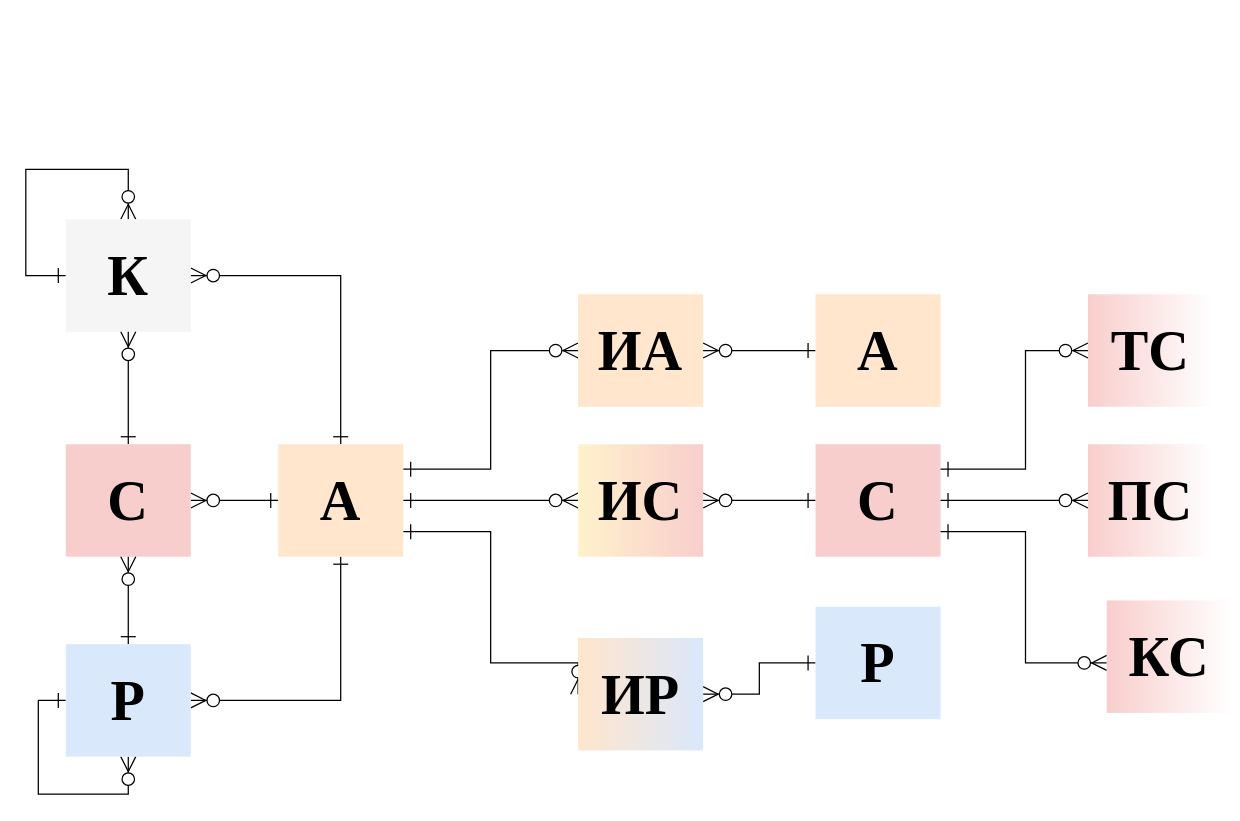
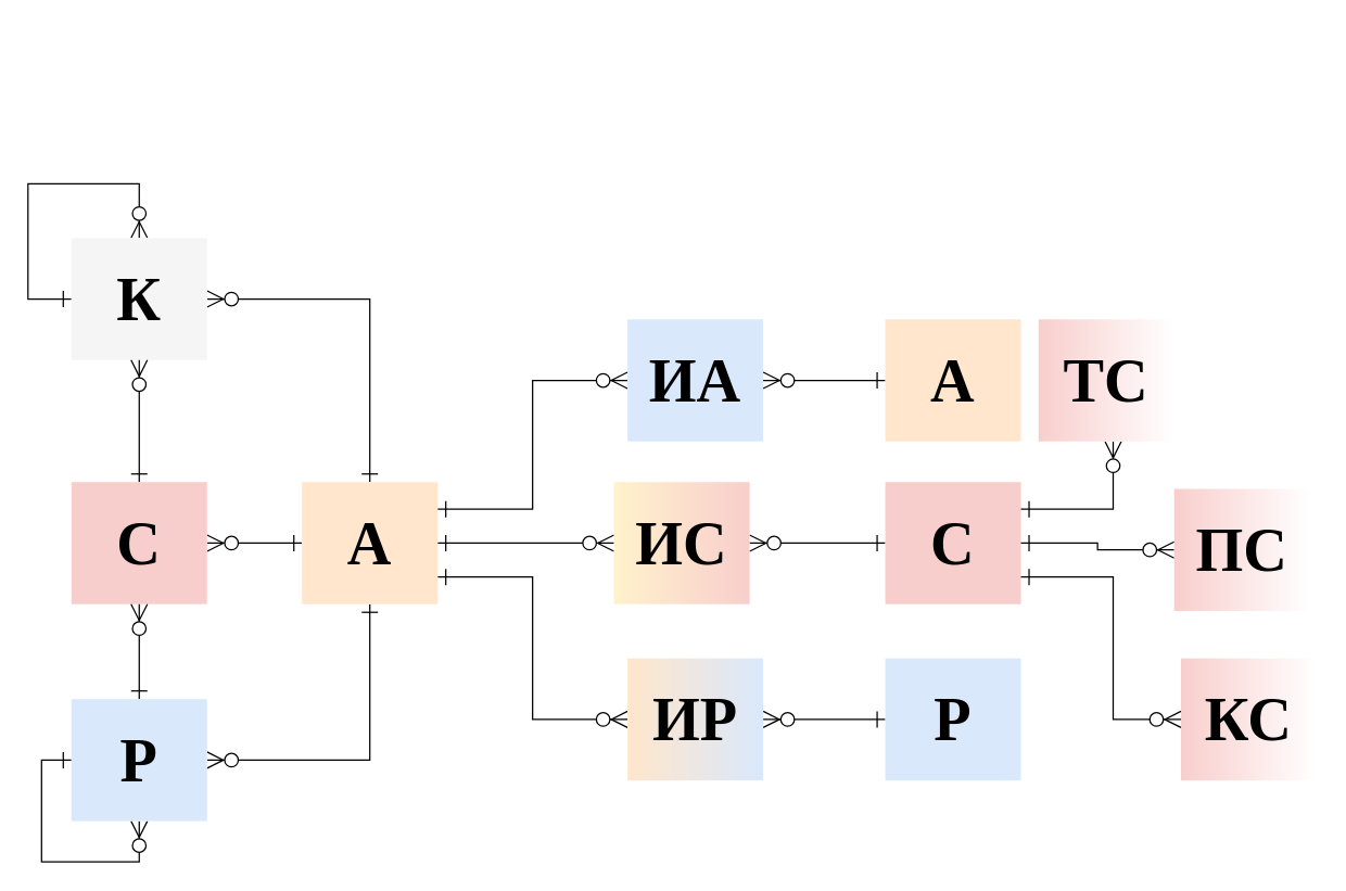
  <mxCell id="0" />
  <mxCell id="1" parent="0" />
  <mxCell id="2" style="edgeStyle=orthogonalEdgeStyle;rounded=0;jumpSize=6;orthogonalLoop=1;jettySize=auto;html=1;entryX=1;entryY=0.5;entryDx=0;entryDy=0;startArrow=ERone;startFill=0;startSize=10;endArrow=ERzeroToMany;endFill=1;endSize=10;targetPerimeterSpacing=0;strokeWidth=1;" parent="1" source="3" target="15" edge="1"><mxGeometry relative="1" as="geometry" /></mxCell>
  <mxCell id="3" value="&lt;font face=&quot;Verdana&quot; size=&quot;1&quot;&gt;&lt;b style=&quot;font-size: 45px&quot;&gt;Р&lt;/b&gt;&lt;/font&gt;" style="rounded=0;whiteSpace=wrap;html=1;fillColor=#DAE8FC;strokeColor=none;" parent="1" vertex="1"><mxGeometry x="652" y="485" width="100" height="90" as="geometry" /></mxCell>
  <mxCell id="4" style="edgeStyle=orthogonalEdgeStyle;rounded=0;jumpSize=6;orthogonalLoop=1;jettySize=auto;html=1;entryX=1;entryY=0.5;entryDx=0;entryDy=0;startArrow=ERone;startFill=0;startSize=10;endArrow=ERzeroToMany;endFill=1;endSize=10;targetPerimeterSpacing=0;strokeWidth=1;" parent="1" source="10" target="24" edge="1"><mxGeometry relative="1" as="geometry"><Array as="points"><mxPoint x="272" y="560" /></Array></mxGeometry></mxCell>
  <mxCell id="5" style="edgeStyle=orthogonalEdgeStyle;rounded=0;jumpSize=6;orthogonalLoop=1;jettySize=auto;html=1;entryX=1;entryY=0.5;entryDx=0;entryDy=0;startArrow=ERone;startFill=0;startSize=10;endArrow=ERzeroToMany;endFill=1;endSize=10;targetPerimeterSpacing=0;strokeWidth=1;" parent="1" source="10" target="21" edge="1"><mxGeometry relative="1" as="geometry" /></mxCell>
  <mxCell id="6" style="edgeStyle=orthogonalEdgeStyle;rounded=0;jumpSize=6;orthogonalLoop=1;jettySize=auto;html=1;entryX=1;entryY=0.5;entryDx=0;entryDy=0;startArrow=ERone;startFill=0;startSize=10;endArrow=ERzeroToMany;endFill=1;endSize=10;targetPerimeterSpacing=0;strokeWidth=1;" parent="1" source="10" target="14" edge="1"><mxGeometry relative="1" as="geometry"><Array as="points"><mxPoint x="272" y="220" /></Array></mxGeometry></mxCell>
  <mxCell id="7" style="edgeStyle=orthogonalEdgeStyle;rounded=0;jumpSize=6;orthogonalLoop=1;jettySize=auto;html=1;entryX=0;entryY=0.5;entryDx=0;entryDy=0;startArrow=ERone;startFill=0;startSize=10;endArrow=ERzeroToMany;endFill=1;endSize=10;targetPerimeterSpacing=0;strokeWidth=1;" parent="1" source="10" target="16" edge="1"><mxGeometry relative="1" as="geometry"><Array as="points"><mxPoint x="392" y="375" /><mxPoint x="392" y="280" /></Array></mxGeometry></mxCell>
  <mxCell id="8" style="edgeStyle=orthogonalEdgeStyle;rounded=0;jumpSize=6;orthogonalLoop=1;jettySize=auto;html=1;entryX=0;entryY=0.5;entryDx=0;entryDy=0;startArrow=ERone;startFill=0;startSize=10;endArrow=ERzeroToMany;endFill=1;endSize=10;targetPerimeterSpacing=0;strokeWidth=1;" parent="1" source="10" target="17" edge="1"><mxGeometry relative="1" as="geometry" /></mxCell>
  <mxCell id="9" style="edgeStyle=orthogonalEdgeStyle;rounded=0;jumpSize=6;orthogonalLoop=1;jettySize=auto;html=1;entryX=0;entryY=0.5;entryDx=0;entryDy=0;startArrow=ERone;startFill=0;startSize=10;endArrow=ERzeroToMany;endFill=1;endSize=10;targetPerimeterSpacing=0;strokeWidth=1;" parent="1" source="10" target="15" edge="1"><mxGeometry relative="1" as="geometry"><Array as="points"><mxPoint x="392" y="425" /><mxPoint x="392" y="530" /></Array></mxGeometry></mxCell>
  <mxCell id="10" value="&lt;font face=&quot;Verdana&quot; size=&quot;1&quot;&gt;&lt;b style=&quot;font-size: 45px&quot;&gt;А&lt;/b&gt;&lt;/font&gt;" style="rounded=0;whiteSpace=wrap;html=1;fillColor=#FFE6CC;strokeColor=none;" parent="1" vertex="1"><mxGeometry x="222" y="355" width="100" height="90" as="geometry" /></mxCell>
  <mxCell id="11" style="edgeStyle=orthogonalEdgeStyle;rounded=0;jumpSize=6;orthogonalLoop=1;jettySize=auto;html=1;entryX=1;entryY=0.5;entryDx=0;entryDy=0;startArrow=ERone;startFill=0;startSize=10;endArrow=ERzeroToMany;endFill=1;endSize=10;targetPerimeterSpacing=0;strokeWidth=1;" parent="1" source="12" target="17" edge="1"><mxGeometry relative="1" as="geometry" /></mxCell>
  <mxCell id="12" value="&lt;font face=&quot;Verdana&quot; size=&quot;1&quot;&gt;&lt;b style=&quot;font-size: 45px&quot;&gt;С&lt;/b&gt;&lt;/font&gt;" style="rounded=0;whiteSpace=wrap;html=1;fillColor=#F8CECC;strokeColor=none;" parent="1" vertex="1"><mxGeometry x="652" y="355" width="100" height="90" as="geometry" /></mxCell>
  <mxCell id="13" style="edgeStyle=orthogonalEdgeStyle;rounded=0;jumpSize=6;orthogonalLoop=1;jettySize=auto;html=1;startArrow=ERone;startFill=0;startSize=10;endArrow=ERzeroToMany;endFill=1;endSize=10;targetPerimeterSpacing=0;strokeWidth=1;entryX=0.5;entryY=0;entryDx=0;entryDy=0;" parent="1" source="14" target="14" edge="1"><mxGeometry relative="1" as="geometry"><mxPoint x="102" y="105" as="targetPoint" /><Array as="points"><mxPoint x="20" y="220" /><mxPoint x="20" y="135" /><mxPoint x="102" y="135" /></Array></mxGeometry></mxCell>
  <mxCell id="14" value="&lt;font face=&quot;Verdana&quot;&gt;&lt;span style=&quot;font-size: 45px&quot;&gt;&lt;b&gt;К&lt;/b&gt;&lt;/span&gt;&lt;/font&gt;" style="rounded=0;whiteSpace=wrap;html=1;fillColor=#f5f5f5;strokeColor=none;" parent="1" vertex="1"><mxGeometry x="52" y="175" width="100" height="90" as="geometry" /></mxCell>
- <mxCell id="15" value="&lt;font face=&quot;Verdana&quot; size=&quot;1&quot;&gt;&lt;b style=&quot;font-size: 45px&quot;&gt;ИР&lt;/b&gt;&lt;/font&gt;" style="rounded=0;whiteSpace=wrap;html=1;strokeColor=none;fillColor=#FFE6CC;gradientColor=#DAE8FC;gradientDirection=east;" parent="1" vertex="1"><mxGeometry x="462" y="510" width="100" height="90" as="geometry" /></mxCell>
- <mxCell id="16" value="&lt;font face=&quot;Verdana&quot; size=&quot;1&quot;&gt;&lt;b style=&quot;font-size: 45px&quot;&gt;ИА&lt;/b&gt;&lt;/font&gt;" style="rounded=0;whiteSpace=wrap;html=1;fillColor=#ffe6cc;strokeColor=none;" parent="1" vertex="1"><mxGeometry x="462" y="235" width="100" height="90" as="geometry" /></mxCell>
- <mxCell id="17" value="&lt;font face=&quot;Verdana&quot; size=&quot;1&quot;&gt;&lt;b style=&quot;font-size: 45px&quot;&gt;ИС&lt;/b&gt;&lt;/font&gt;" style="rounded=0;whiteSpace=wrap;html=1;fillColor=#FFF2CC;strokeColor=none;gradientDirection=east;gradientColor=#F8CECC;" parent="1" vertex="1"><mxGeometry x="462" y="355" width="100" height="90" as="geometry" /></mxCell>
+ <mxCell id="15" value="&lt;font face=&quot;Verdana&quot; size=&quot;1&quot;&gt;&lt;b style=&quot;font-size: 45px&quot;&gt;ИР&lt;/b&gt;&lt;/font&gt;" style="rounded=0;whiteSpace=wrap;html=1;strokeColor=none;fillColor=#FFE6CC;gradientColor=#DAE8FC;gradientDirection=east;" parent="1" vertex="1"><mxGeometry x="462" y="485" width="100" height="90" as="geometry" /></mxCell>
+ <mxCell id="16" value="&lt;font face=&quot;Verdana&quot; size=&quot;1&quot;&gt;&lt;b style=&quot;font-size: 45px&quot;&gt;ИА&lt;/b&gt;&lt;/font&gt;" style="rounded=0;whiteSpace=wrap;html=1;fillColor=#dae8fc;strokeColor=none;" parent="1" vertex="1"><mxGeometry x="462" y="235" width="100" height="90" as="geometry" /></mxCell>
+ <mxCell id="17" value="&lt;font face=&quot;Verdana&quot; size=&quot;1&quot;&gt;&lt;b style=&quot;font-size: 45px&quot;&gt;ИС&lt;/b&gt;&lt;/font&gt;" style="rounded=0;whiteSpace=wrap;html=1;fillColor=#FFF2CC;strokeColor=none;gradientDirection=east;gradientColor=#F8CECC;" parent="1" vertex="1"><mxGeometry x="452" y="355" width="100" height="90" as="geometry" /></mxCell>
  <mxCell id="18" style="edgeStyle=orthogonalEdgeStyle;rounded=0;jumpSize=6;orthogonalLoop=1;jettySize=auto;html=1;entryX=1;entryY=0.5;entryDx=0;entryDy=0;startArrow=ERone;startFill=0;startSize=10;endArrow=ERzeroToMany;endFill=1;endSize=10;targetPerimeterSpacing=0;strokeWidth=1;" parent="1" source="19" target="16" edge="1"><mxGeometry relative="1" as="geometry" /></mxCell>
  <mxCell id="19" value="&lt;font face=&quot;Verdana&quot; size=&quot;1&quot;&gt;&lt;b style=&quot;font-size: 45px&quot;&gt;А&lt;/b&gt;&lt;/font&gt;" style="rounded=0;whiteSpace=wrap;html=1;fillColor=#ffe6cc;strokeColor=none;" parent="1" vertex="1"><mxGeometry x="652" y="235" width="100" height="90" as="geometry" /></mxCell>
  <mxCell id="20" style="edgeStyle=orthogonalEdgeStyle;rounded=0;jumpSize=6;orthogonalLoop=1;jettySize=auto;html=1;entryX=0.5;entryY=1;entryDx=0;entryDy=0;startArrow=ERone;startFill=0;startSize=10;endArrow=ERzeroToMany;endFill=1;endSize=10;targetPerimeterSpacing=0;strokeWidth=1;" parent="1" source="21" target="14" edge="1"><mxGeometry relative="1" as="geometry" /></mxCell>
  <mxCell id="21" value="&lt;font face=&quot;Verdana&quot; size=&quot;1&quot;&gt;&lt;b style=&quot;font-size: 45px&quot;&gt;С&lt;/b&gt;&lt;/font&gt;" style="rounded=0;whiteSpace=wrap;html=1;fillColor=#f8cecc;strokeColor=none;" parent="1" vertex="1"><mxGeometry x="52" y="355" width="100" height="90" as="geometry" /></mxCell>
  <mxCell id="22" style="edgeStyle=orthogonalEdgeStyle;rounded=0;jumpSize=6;orthogonalLoop=1;jettySize=auto;html=1;entryX=0.5;entryY=1;entryDx=0;entryDy=0;startArrow=ERone;startFill=0;startSize=10;endArrow=ERzeroToMany;endFill=1;endSize=10;targetPerimeterSpacing=0;strokeWidth=1;" parent="1" source="24" target="21" edge="1"><mxGeometry relative="1" as="geometry" /></mxCell>
  <mxCell id="23" style="edgeStyle=orthogonalEdgeStyle;rounded=0;jumpSize=6;orthogonalLoop=1;jettySize=auto;html=1;startArrow=ERone;startFill=0;startSize=10;endArrow=ERzeroToMany;endFill=1;endSize=10;targetPerimeterSpacing=0;strokeWidth=1;entryX=0.5;entryY=1;entryDx=0;entryDy=0;" parent="1" source="24" target="24" edge="1"><mxGeometry relative="1" as="geometry"><mxPoint x="111" y="625" as="targetPoint" /><Array as="points"><mxPoint x="30" y="560" /><mxPoint x="30" y="635" /><mxPoint x="102" y="635" /></Array></mxGeometry></mxCell>
  <mxCell id="24" value="&lt;font face=&quot;Verdana&quot; size=&quot;1&quot;&gt;&lt;b style=&quot;font-size: 45px&quot;&gt;Р&lt;/b&gt;&lt;/font&gt;" style="rounded=0;whiteSpace=wrap;html=1;fillColor=#dae8fc;strokeColor=none;" parent="1" vertex="1"><mxGeometry x="52" y="515" width="100" height="90" as="geometry" /></mxCell>
  <mxCell id="25" style="edgeStyle=orthogonalEdgeStyle;rounded=0;jumpSize=6;orthogonalLoop=1;jettySize=auto;html=1;entryX=1;entryY=0.5;entryDx=0;entryDy=0;startArrow=oval;startFill=0;startSize=10;endArrow=ERzeroToMany;endFill=1;endSize=10;targetPerimeterSpacing=0;strokeWidth=1;" parent="1" edge="1"><mxGeometry relative="1" as="geometry"><mxPoint x="462" y="20" as="sourcePoint" /></mxGeometry></mxCell>
  <mxCell id="26" style="edgeStyle=orthogonalEdgeStyle;rounded=0;orthogonalLoop=1;jettySize=auto;html=1;startArrow=ERzeroToMany;startFill=1;endSize=10;startSize=10;endArrow=ERone;endFill=0;" edge="1" parent="1" source="27" target="12"><mxGeometry relative="1" as="geometry"><mxPoint x="830" y="315" as="targetPoint" /><Array as="points"><mxPoint x="820" y="280" /><mxPoint x="820" y="375" /></Array></mxGeometry></mxCell>
- <mxCell id="27" value="&lt;font face=&quot;Verdana&quot; size=&quot;1&quot;&gt;&lt;b style=&quot;font-size: 45px&quot;&gt;ТС&lt;/b&gt;&lt;/font&gt;" style="rounded=0;whiteSpace=wrap;html=1;fillColor=#F8CECC;strokeColor=none;gradientColor=#ffffff;gradientDirection=east;" vertex="1" parent="1"><mxGeometry x="870" y="235" width="100" height="90" as="geometry" /></mxCell>
+ <mxCell id="27" value="&lt;font face=&quot;Verdana&quot; size=&quot;1&quot;&gt;&lt;b style=&quot;font-size: 45px&quot;&gt;ТС&lt;/b&gt;&lt;/font&gt;" style="rounded=0;whiteSpace=wrap;html=1;fillColor=#F8CECC;strokeColor=none;gradientColor=#ffffff;gradientDirection=east;" vertex="1" parent="1"><mxGeometry x="765" y="235" width="100" height="90" as="geometry" /></mxCell>
  <mxCell id="28" style="edgeStyle=orthogonalEdgeStyle;rounded=0;orthogonalLoop=1;jettySize=auto;html=1;startArrow=ERzeroToMany;startFill=1;startSize=10;endArrow=ERone;endFill=0;endSize=10;" edge="1" parent="1" source="29" target="12"><mxGeometry relative="1" as="geometry" /></mxCell>
- <mxCell id="29" value="&lt;font face=&quot;Verdana&quot; size=&quot;1&quot;&gt;&lt;b style=&quot;font-size: 45px&quot;&gt;ПС&lt;/b&gt;&lt;/font&gt;" style="rounded=0;whiteSpace=wrap;html=1;fillColor=#F8CECC;strokeColor=none;gradientColor=#ffffff;gradientDirection=east;" vertex="1" parent="1"><mxGeometry x="870" y="355" width="100" height="90" as="geometry" /></mxCell>
+ <mxCell id="29" value="&lt;font face=&quot;Verdana&quot; size=&quot;1&quot;&gt;&lt;b style=&quot;font-size: 45px&quot;&gt;ПС&lt;/b&gt;&lt;/font&gt;" style="rounded=0;whiteSpace=wrap;html=1;fillColor=#F8CECC;strokeColor=none;gradientColor=#ffffff;gradientDirection=east;" vertex="1" parent="1"><mxGeometry x="865" y="360" width="100" height="90" as="geometry" /></mxCell>
  <mxCell id="30" style="edgeStyle=orthogonalEdgeStyle;rounded=0;orthogonalLoop=1;jettySize=auto;html=1;startArrow=ERzeroToMany;startFill=1;startSize=10;endArrow=ERone;endFill=0;endSize=10;" edge="1" parent="1" source="31" target="12"><mxGeometry relative="1" as="geometry"><Array as="points"><mxPoint x="820" y="530" /><mxPoint x="820" y="425" /></Array></mxGeometry></mxCell>
- <mxCell id="31" value="&lt;font face=&quot;Verdana&quot; size=&quot;1&quot;&gt;&lt;b style=&quot;font-size: 45px&quot;&gt;КС&lt;/b&gt;&lt;/font&gt;" style="rounded=0;whiteSpace=wrap;html=1;fillColor=#F8CECC;strokeColor=none;gradientColor=#ffffff;gradientDirection=east;" vertex="1" parent="1"><mxGeometry x="885" y="480" width="100" height="90" as="geometry" /></mxCell>
+ <mxCell id="31" value="&lt;font face=&quot;Verdana&quot; size=&quot;1&quot;&gt;&lt;b style=&quot;font-size: 45px&quot;&gt;КС&lt;/b&gt;&lt;/font&gt;" style="rounded=0;whiteSpace=wrap;html=1;fillColor=#F8CECC;strokeColor=none;gradientColor=#ffffff;gradientDirection=east;" vertex="1" parent="1"><mxGeometry x="870" y="485" width="100" height="90" as="geometry" /></mxCell>
